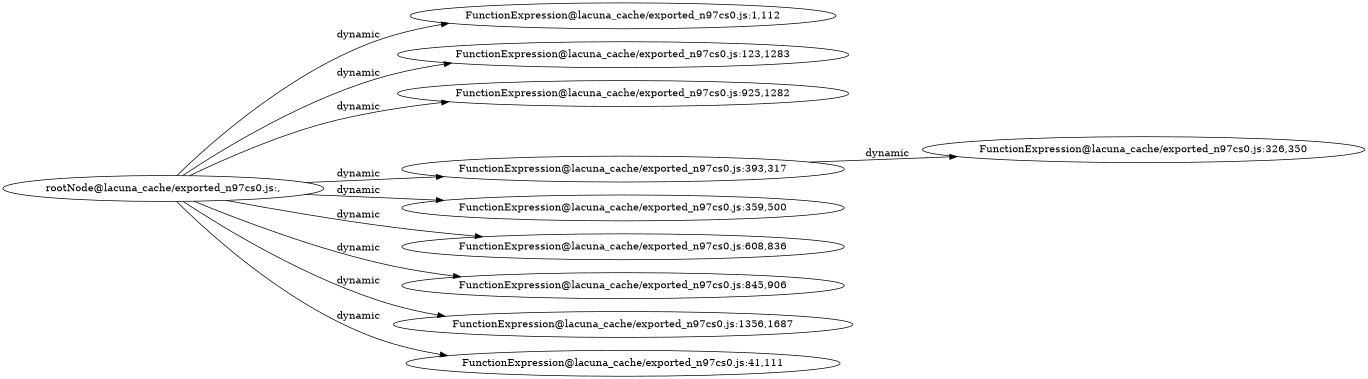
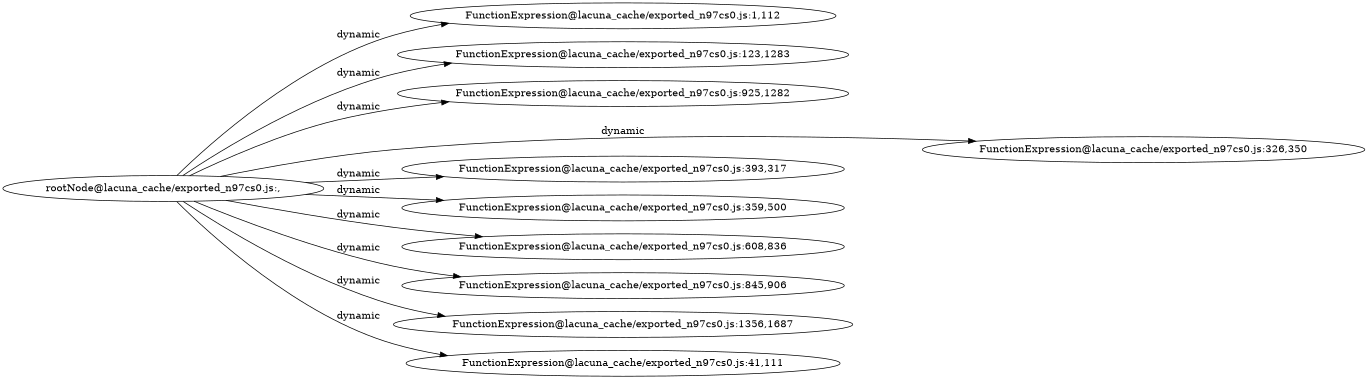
  digraph {
    rankdir=LR
    "rootNode@lacuna_cache/exported_n97cs0.js:,"
    "FunctionExpression@lacuna_cache/exported_n97cs0.js:1,112"
    "FunctionExpression@lacuna_cache/exported_n97cs0.js:123,1283"
    "FunctionExpression@lacuna_cache/exported_n97cs0.js:925,1282"
    "FunctionExpression@lacuna_cache/exported_n97cs0.js:326,350"
    n6 [label="FunctionExpression@lacuna_cache/exported_n97cs0.js:393,317"]
    "FunctionExpression@lacuna_cache/exported_n97cs0.js:359,500"
    "FunctionExpression@lacuna_cache/exported_n97cs0.js:608,836"
    "FunctionExpression@lacuna_cache/exported_n97cs0.js:845,906"
    "FunctionExpression@lacuna_cache/exported_n97cs0.js:1356,1687"
    "FunctionExpression@lacuna_cache/exported_n97cs0.js:41,111"
    "rootNode@lacuna_cache/exported_n97cs0.js:," -> "FunctionExpression@lacuna_cache/exported_n97cs0.js:1,112" [label=dynamic]
    "rootNode@lacuna_cache/exported_n97cs0.js:," -> "FunctionExpression@lacuna_cache/exported_n97cs0.js:123,1283" [label=dynamic]
    "rootNode@lacuna_cache/exported_n97cs0.js:," -> "FunctionExpression@lacuna_cache/exported_n97cs0.js:925,1282" [label=dynamic]
-   n6 -> "FunctionExpression@lacuna_cache/exported_n97cs0.js:326,350" [label=dynamic]
+   "rootNode@lacuna_cache/exported_n97cs0.js:," -> "FunctionExpression@lacuna_cache/exported_n97cs0.js:326,350" [label=dynamic]
    "rootNode@lacuna_cache/exported_n97cs0.js:," -> n6 [label=dynamic]
    "rootNode@lacuna_cache/exported_n97cs0.js:," -> "FunctionExpression@lacuna_cache/exported_n97cs0.js:359,500" [label=dynamic]
    "rootNode@lacuna_cache/exported_n97cs0.js:," -> "FunctionExpression@lacuna_cache/exported_n97cs0.js:608,836" [label=dynamic]
    "rootNode@lacuna_cache/exported_n97cs0.js:," -> "FunctionExpression@lacuna_cache/exported_n97cs0.js:845,906" [label=dynamic]
    "rootNode@lacuna_cache/exported_n97cs0.js:," -> "FunctionExpression@lacuna_cache/exported_n97cs0.js:1356,1687" [label=dynamic]
    "rootNode@lacuna_cache/exported_n97cs0.js:," -> "FunctionExpression@lacuna_cache/exported_n97cs0.js:41,111" [label=dynamic]
  }
